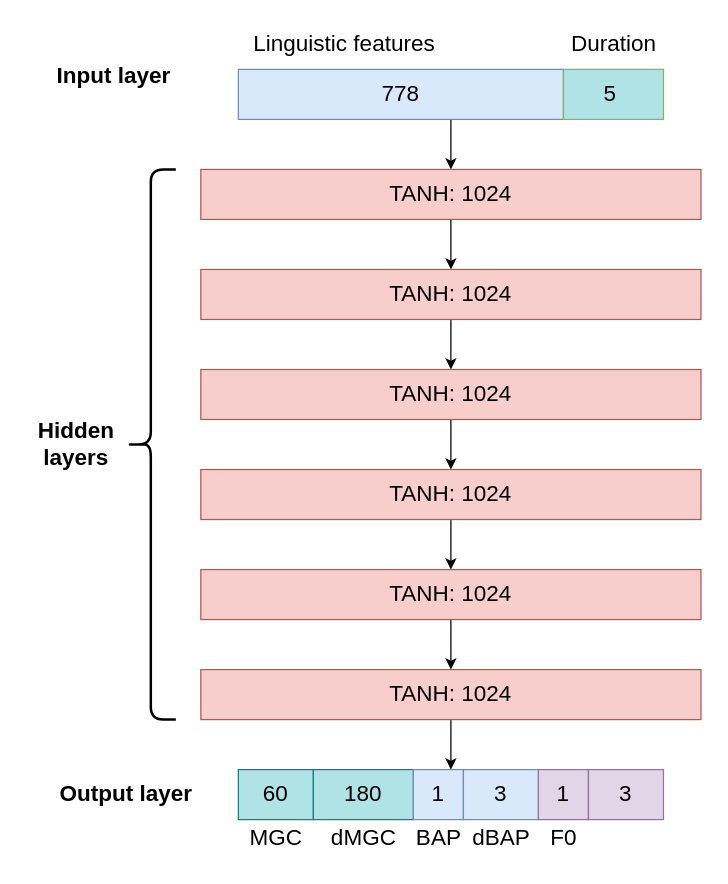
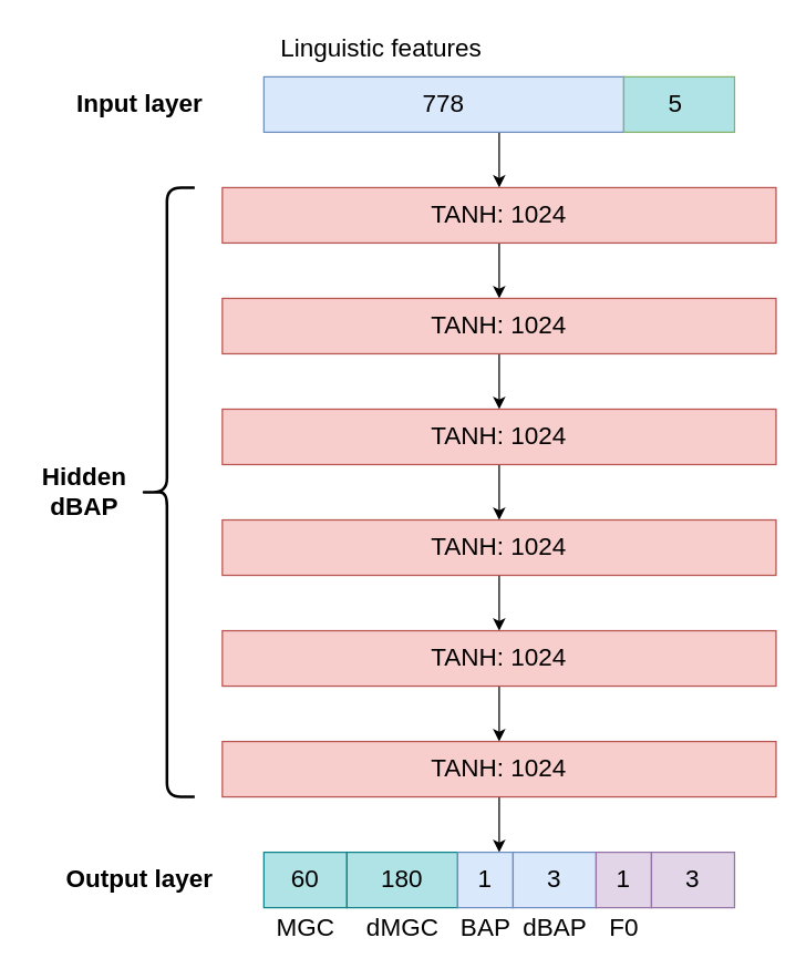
  <mxCell id="0" />
  <mxCell id="1" parent="0" />
  <mxCell id="2" style="edgeStyle=orthogonalEdgeStyle;rounded=0;orthogonalLoop=1;jettySize=auto;html=1;fontSize=18;" edge="1" parent="1" source="3" target="5"><mxGeometry relative="1" as="geometry"><Array as="points"><mxPoint x="360" y="105" /><mxPoint x="360" y="105" /></Array></mxGeometry></mxCell>
  <mxCell id="3" value="778" style="rounded=0;whiteSpace=wrap;html=1;rotation=0;fillColor=#dae8fc;strokeColor=#6c8ebf;fontSize=18;" vertex="1" parent="1"><mxGeometry x="190" y="55" width="260" height="40" as="geometry" /></mxCell>
  <mxCell id="4" style="edgeStyle=orthogonalEdgeStyle;rounded=0;orthogonalLoop=1;jettySize=auto;html=1;exitX=0.5;exitY=1;exitDx=0;exitDy=0;fontSize=18;" edge="1" parent="1" source="5" target="7"><mxGeometry relative="1" as="geometry" /></mxCell>
  <mxCell id="5" value="TANH: 1024" style="rounded=0;whiteSpace=wrap;html=1;rotation=0;fillColor=#f8cecc;strokeColor=#b85450;fontSize=18;" vertex="1" parent="1"><mxGeometry x="160" y="135" width="400" height="40" as="geometry" /></mxCell>
  <mxCell id="6" style="edgeStyle=orthogonalEdgeStyle;rounded=0;orthogonalLoop=1;jettySize=auto;html=1;exitX=0.5;exitY=1;exitDx=0;exitDy=0;fontSize=18;" edge="1" parent="1" source="7" target="9"><mxGeometry relative="1" as="geometry" /></mxCell>
  <mxCell id="7" value="TANH: 1024" style="rounded=0;whiteSpace=wrap;html=1;rotation=0;fillColor=#f8cecc;strokeColor=#b85450;fontSize=18;" vertex="1" parent="1"><mxGeometry x="160" y="215" width="400" height="40" as="geometry" /></mxCell>
  <mxCell id="8" style="edgeStyle=orthogonalEdgeStyle;rounded=0;orthogonalLoop=1;jettySize=auto;html=1;exitX=0.5;exitY=1;exitDx=0;exitDy=0;fontSize=18;" edge="1" parent="1" source="9" target="11"><mxGeometry relative="1" as="geometry" /></mxCell>
  <mxCell id="9" value="TANH: 1024" style="rounded=0;whiteSpace=wrap;html=1;rotation=0;fillColor=#f8cecc;strokeColor=#b85450;fontSize=18;" vertex="1" parent="1"><mxGeometry x="160" y="295" width="400" height="40" as="geometry" /></mxCell>
  <mxCell id="10" style="edgeStyle=orthogonalEdgeStyle;rounded=0;orthogonalLoop=1;jettySize=auto;html=1;exitX=0.5;exitY=1;exitDx=0;exitDy=0;fontSize=18;" edge="1" parent="1" source="11" target="13"><mxGeometry relative="1" as="geometry" /></mxCell>
  <mxCell id="11" value="TANH: 1024" style="rounded=0;whiteSpace=wrap;html=1;rotation=0;fillColor=#f8cecc;strokeColor=#b85450;fontSize=18;" vertex="1" parent="1"><mxGeometry x="160" y="375" width="400" height="40" as="geometry" /></mxCell>
  <mxCell id="12" style="edgeStyle=orthogonalEdgeStyle;rounded=0;orthogonalLoop=1;jettySize=auto;html=1;exitX=0.5;exitY=1;exitDx=0;exitDy=0;fontSize=18;" edge="1" parent="1" source="13" target="15"><mxGeometry relative="1" as="geometry" /></mxCell>
  <mxCell id="13" value="TANH: 1024" style="rounded=0;whiteSpace=wrap;html=1;rotation=0;fillColor=#f8cecc;strokeColor=#b85450;fontSize=18;" vertex="1" parent="1"><mxGeometry x="160" y="455" width="400" height="40" as="geometry" /></mxCell>
  <mxCell id="14" style="edgeStyle=orthogonalEdgeStyle;rounded=0;orthogonalLoop=1;jettySize=auto;html=1;entryX=0.75;entryY=0;entryDx=0;entryDy=0;fontSize=18;" edge="1" parent="1" source="15" target="23"><mxGeometry relative="1" as="geometry" /></mxCell>
  <mxCell id="15" value="TANH: 1024" style="rounded=0;whiteSpace=wrap;html=1;rotation=0;fillColor=#f8cecc;strokeColor=#b85450;fontSize=18;" vertex="1" parent="1"><mxGeometry x="160" y="535" width="400" height="40" as="geometry" /></mxCell>
  <mxCell id="16" value="Linguistic features&lt;br&gt;" style="text;html=1;strokeColor=none;fillColor=none;align=center;verticalAlign=middle;whiteSpace=wrap;rounded=0;fontSize=18;" vertex="1" parent="1"><mxGeometry x="185" y="25" width="180" height="20" as="geometry" /></mxCell>
  <mxCell id="17" value="5&amp;nbsp;" style="rounded=0;whiteSpace=wrap;html=1;rotation=0;fillColor=#b0e3e6;strokeColor=#82b366;fontSize=18;" vertex="1" parent="1"><mxGeometry x="450" y="55" width="80" height="40" as="geometry" /></mxCell>
- <mxCell id="18" value="Duration" style="text;html=1;align=center;verticalAlign=middle;resizable=0;points=[];autosize=1;fontSize=18;" vertex="1" parent="1"><mxGeometry x="450" y="20" width="80" height="30" as="geometry" /></mxCell>
  <mxCell id="19" value="60" style="rounded=0;whiteSpace=wrap;html=1;rotation=0;fillColor=#b0e3e6;strokeColor=#0e8088;fontSize=18;" vertex="1" parent="1"><mxGeometry x="190" y="615" width="60" height="40" as="geometry" /></mxCell>
  <mxCell id="20" value="MGC" style="text;html=1;align=center;verticalAlign=middle;resizable=0;points=[];autosize=1;fontSize=18;" vertex="1" parent="1"><mxGeometry x="190" y="655" width="60" height="30" as="geometry" /></mxCell>
  <mxCell id="21" value="180" style="rounded=0;whiteSpace=wrap;html=1;rotation=0;fillColor=#b0e3e6;strokeColor=#0e8088;fontSize=18;" vertex="1" parent="1"><mxGeometry x="250" y="615" width="80" height="40" as="geometry" /></mxCell>
  <mxCell id="22" value="dMGC" style="text;html=1;align=center;verticalAlign=middle;resizable=0;points=[];autosize=1;fontSize=18;" vertex="1" parent="1"><mxGeometry x="255" y="655" width="70" height="30" as="geometry" /></mxCell>
  <mxCell id="23" value="1" style="rounded=0;whiteSpace=wrap;html=1;rotation=0;fillColor=#dae8fc;strokeColor=#6c8ebf;fontSize=18;" vertex="1" parent="1"><mxGeometry x="330" y="615" width="40" height="40" as="geometry" /></mxCell>
  <mxCell id="24" value="3" style="rounded=0;whiteSpace=wrap;html=1;rotation=0;fillColor=#dae8fc;strokeColor=#6c8ebf;fontSize=18;" vertex="1" parent="1"><mxGeometry x="370" y="615" width="60" height="40" as="geometry" /></mxCell>
  <mxCell id="25" value="BAP" style="text;html=1;align=center;verticalAlign=middle;resizable=0;points=[];autosize=1;fontSize=18;" vertex="1" parent="1"><mxGeometry x="325" y="655" width="50" height="30" as="geometry" /></mxCell>
  <mxCell id="26" value="dBAP" style="text;html=1;align=center;verticalAlign=middle;resizable=0;points=[];autosize=1;fontSize=18;" vertex="1" parent="1"><mxGeometry x="370" y="655" width="60" height="30" as="geometry" /></mxCell>
  <mxCell id="27" value="1" style="rounded=0;whiteSpace=wrap;html=1;rotation=0;fillColor=#e1d5e7;strokeColor=#9673a6;fontSize=18;" vertex="1" parent="1"><mxGeometry x="430" y="615" width="40" height="40" as="geometry" /></mxCell>
  <mxCell id="28" value="3" style="rounded=0;whiteSpace=wrap;html=1;rotation=0;fillColor=#e1d5e7;strokeColor=#9673a6;fontSize=18;" vertex="1" parent="1"><mxGeometry x="470" y="615" width="60" height="40" as="geometry" /></mxCell>
  <mxCell id="29" value="F0" style="text;html=1;align=center;verticalAlign=middle;resizable=0;points=[];autosize=1;fontSize=18;" vertex="1" parent="1"><mxGeometry x="430" y="655" width="40" height="30" as="geometry" /></mxCell>
  <mxCell id="30" value="" style="shape=curlyBracket;whiteSpace=wrap;html=1;rounded=1;fontSize=18;strokeWidth=2;" vertex="1" parent="1"><mxGeometry x="100" y="135" width="40" height="440" as="geometry" /></mxCell>
- <mxCell id="31" value="Hidden&lt;br&gt;layers" style="text;html=1;align=center;verticalAlign=middle;resizable=0;points=[];autosize=1;fontSize=18;fontStyle=1" vertex="1" parent="1"><mxGeometry x="20" y="330" width="80" height="50" as="geometry" /></mxCell>
- <mxCell id="32" value="Input layer" style="text;html=1;align=center;verticalAlign=middle;resizable=0;points=[];autosize=1;fontSize=18;fontStyle=1" vertex="1" parent="1"><mxGeometry x="35" y="45" width="110" height="30" as="geometry" /></mxCell>
+ <mxCell id="31" value="Hidden&lt;br&gt;dBAP" style="text;html=1;align=center;verticalAlign=middle;resizable=0;points=[];autosize=1;fontSize=18;fontStyle=1" vertex="1" parent="1"><mxGeometry x="20" y="330" width="80" height="50" as="geometry" /></mxCell>
+ <mxCell id="32" value="Input layer" style="text;html=1;align=center;verticalAlign=middle;resizable=0;points=[];autosize=1;fontSize=18;fontStyle=1" vertex="1" parent="1"><mxGeometry x="45" y="60" width="110" height="30" as="geometry" /></mxCell>
  <mxCell id="33" value="Output layer" style="text;html=1;align=center;verticalAlign=middle;resizable=0;points=[];autosize=1;fontSize=18;fontStyle=1" vertex="1" parent="1"><mxGeometry x="40" y="620" width="120" height="30" as="geometry" /></mxCell>
